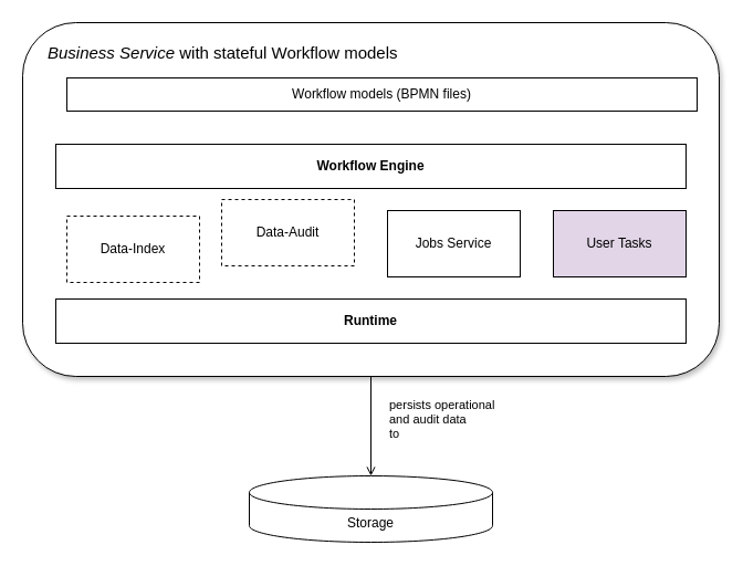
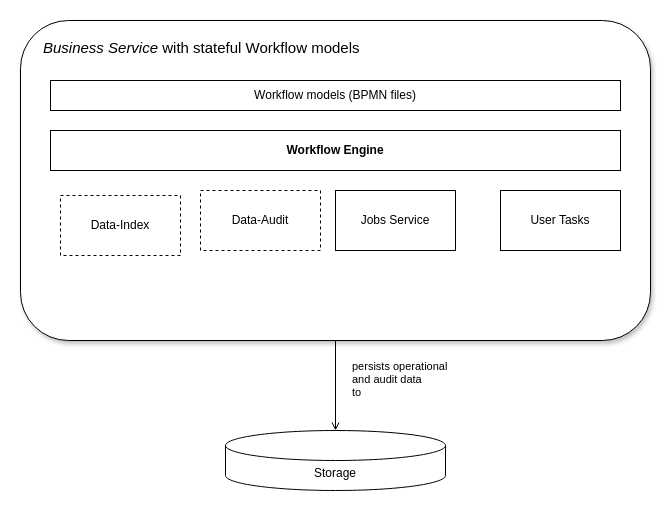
  <mxCell id="0" />
  <mxCell id="1" parent="0" />
  <mxCell id="2" value="persists operational&lt;div&gt;and audit data&lt;/div&gt;&lt;div&gt;to&lt;/div&gt;" style="edgeStyle=orthogonalEdgeStyle;rounded=0;orthogonalLoop=1;jettySize=auto;html=1;align=left;endArrow=open;" edge="1" parent="1" source="3" target="4"><mxGeometry x="-0.143" y="15" relative="1" as="geometry"><mxPoint x="329" y="300" as="sourcePoint" /><mxPoint x="329" y="370" as="targetPoint" /><mxPoint as="offset" /></mxGeometry></mxCell>
  <mxCell id="3" value="&lt;i&gt;Business Service&lt;/i&gt; with stateful Workflow models" style="rounded=1;whiteSpace=wrap;html=1;align=left;verticalAlign=top;spacingTop=12;spacingLeft=21;fontSize=15;shadow=1;glass=0;fillColor=default;" vertex="1" parent="1"><mxGeometry x="20" y="20" width="630" height="320" as="geometry" /></mxCell>
  <mxCell id="4" value="Storage" style="shape=cylinder3;whiteSpace=wrap;html=1;boundedLbl=1;backgroundOutline=1;size=15;" vertex="1" parent="1"><mxGeometry x="225" y="430" width="220" height="60" as="geometry" /></mxCell>
- <mxCell id="5" value="Workflow models (BPMN files)" style="rounded=0;whiteSpace=wrap;html=1;" vertex="1" parent="1"><mxGeometry x="60" y="70" width="570" height="30" as="geometry" /></mxCell>
+ <mxCell id="5" value="Workflow models (BPMN files)" style="rounded=0;whiteSpace=wrap;html=1;" vertex="1" parent="1"><mxGeometry x="50" y="80" width="570" height="30" as="geometry" /></mxCell>
  <mxCell id="6" value="Workflow Engine" style="rounded=0;whiteSpace=wrap;html=1;fontStyle=1" vertex="1" parent="1"><mxGeometry x="50" y="130" width="570" height="40" as="geometry" /></mxCell>
- <mxCell id="7" value="Runtime" style="rounded=0;whiteSpace=wrap;html=1;fontStyle=1" vertex="1" parent="1"><mxGeometry x="50" y="270" width="570" height="40" as="geometry" /></mxCell>
  <mxCell id="8" value="Data-Index" style="rounded=0;whiteSpace=wrap;html=1;dashed=1;" vertex="1" parent="1"><mxGeometry x="60" y="195" width="120" height="60" as="geometry" /></mxCell>
- <mxCell id="9" value="Data-Audit" style="rounded=0;whiteSpace=wrap;html=1;dashed=1;" vertex="1" parent="1"><mxGeometry x="200" y="180" width="120" height="60" as="geometry" /></mxCell>
- <mxCell id="10" value="Jobs Service" style="rounded=0;whiteSpace=wrap;html=1;" vertex="1" parent="1"><mxGeometry x="350" y="190" width="120" height="60" as="geometry" /></mxCell>
- <mxCell id="11" value="User Tasks" style="rounded=0;whiteSpace=wrap;html=1;fillColor=#e1d5e7;" vertex="1" parent="1"><mxGeometry x="500" y="190" width="120" height="60" as="geometry" /></mxCell>
+ <mxCell id="9" value="Data-Audit" style="rounded=0;whiteSpace=wrap;html=1;dashed=1;" vertex="1" parent="1"><mxGeometry x="200" y="190" width="120" height="60" as="geometry" /></mxCell>
+ <mxCell id="10" value="Jobs Service" style="rounded=0;whiteSpace=wrap;html=1;" vertex="1" parent="1"><mxGeometry x="335" y="190" width="120" height="60" as="geometry" /></mxCell>
+ <mxCell id="11" value="User Tasks" style="rounded=0;whiteSpace=wrap;html=1;" vertex="1" parent="1"><mxGeometry x="500" y="190" width="120" height="60" as="geometry" /></mxCell>
